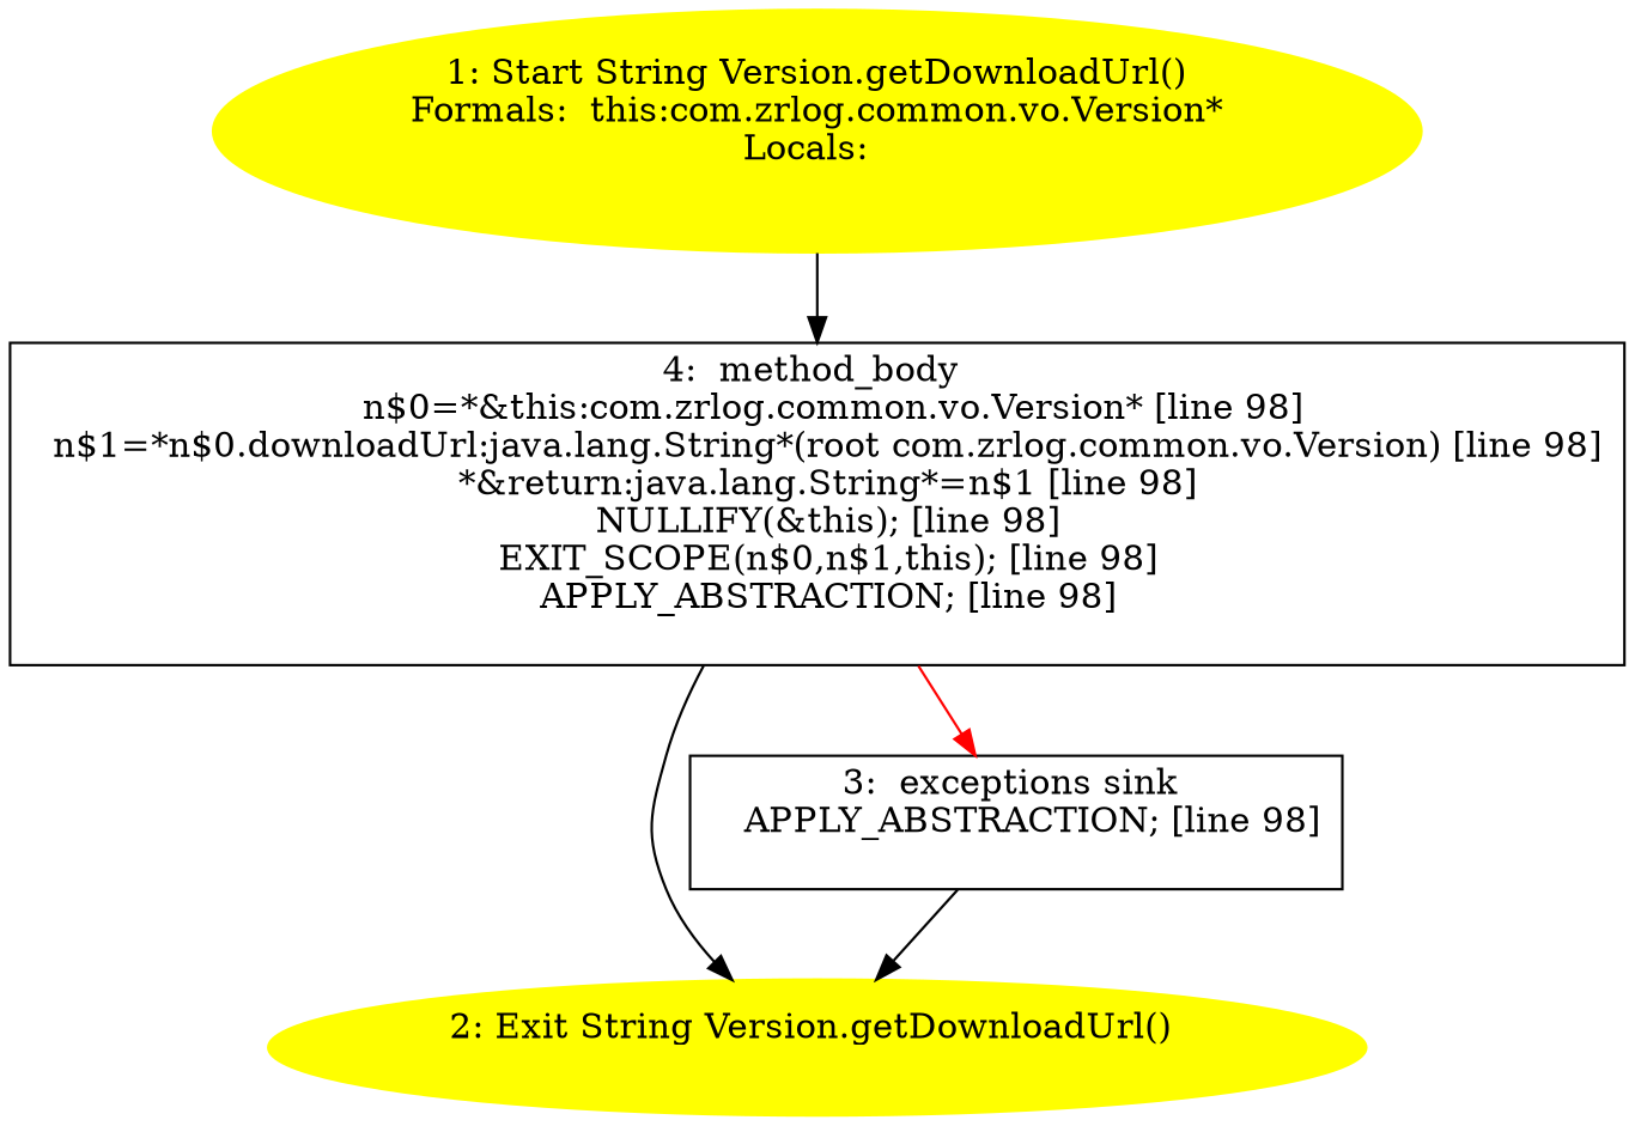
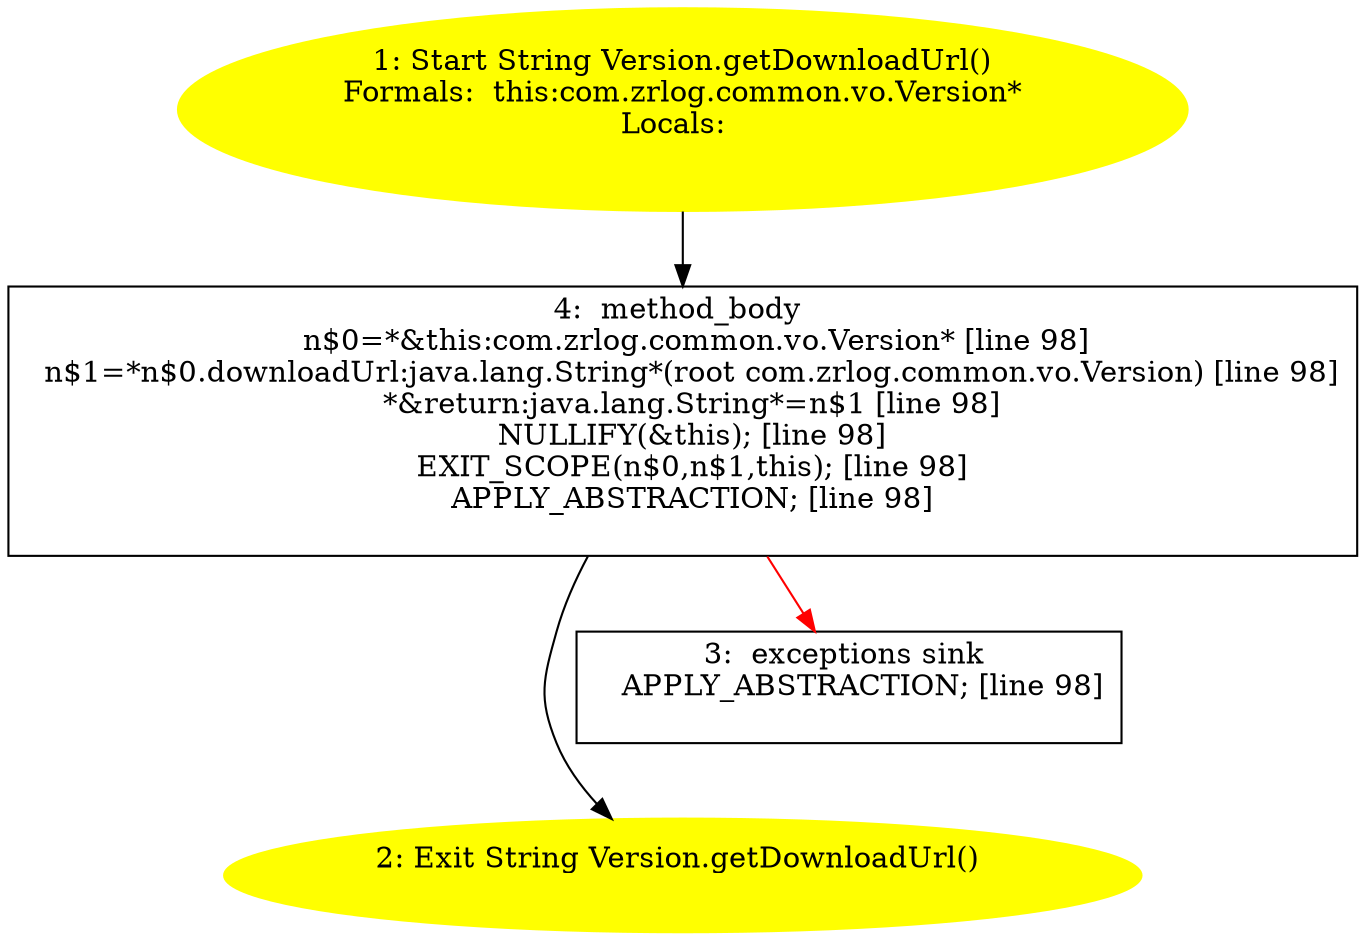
  digraph {
    n1 [color=yellow label="1: Start String Version.getDownloadUrl()\nFormals:  this:com.zrlog.common.vo.Version*\nLocals:  \n  " style=filled]
    n2 [label="4:  method_body \n   n$0=*&this:com.zrlog.common.vo.Version* [line 98]\n  n$1=*n$0.downloadUrl:java.lang.String*(root com.zrlog.common.vo.Version) [line 98]\n  *&return:java.lang.String*=n$1 [line 98]\n  NULLIFY(&this); [line 98]\n  EXIT_SCOPE(n$0,n$1,this); [line 98]\n  APPLY_ABSTRACTION; [line 98]\n " shape=box]
    n3 [color=yellow label="2: Exit String Version.getDownloadUrl() \n  " style=filled]
    n4 [label="3:  exceptions sink \n   APPLY_ABSTRACTION; [line 98]\n " shape=box]
    n1 -> n2
    n2 -> n3
    n2 -> n4 [color=red]
-   n4 -> n3
  }
